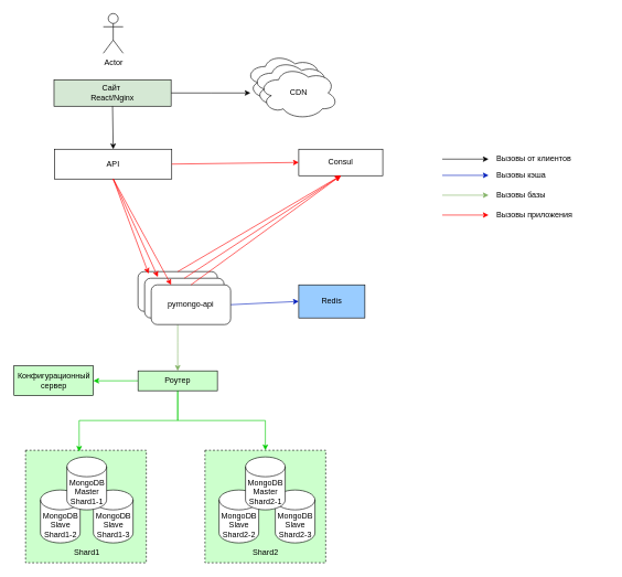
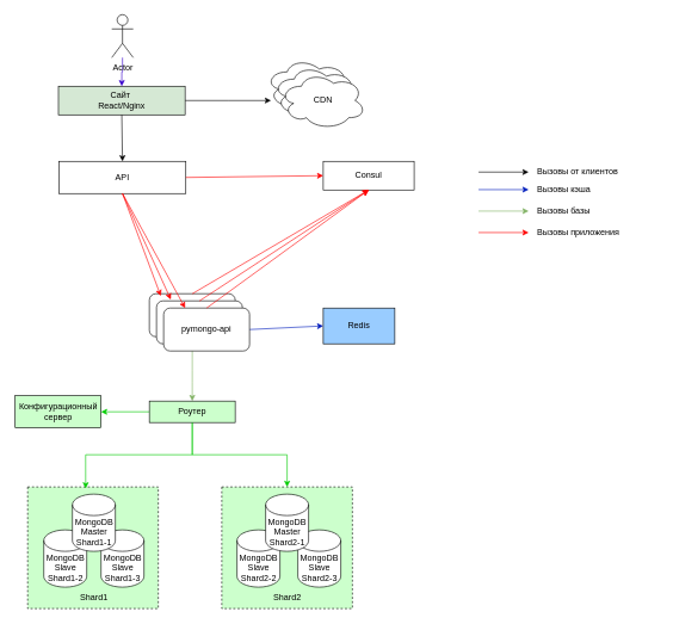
  <mxCell id="0" />
  <mxCell id="1" parent="0" />
  <mxCell id="2" value="" style="rounded=0;whiteSpace=wrap;html=1;dashed=1;fillColor=light-dark(#CCFFCC,var(--ge-dark-color, #121212));" parent="1" vertex="1"><mxGeometry x="309.25" y="680" width="182.5" height="170" as="geometry" /></mxCell>
  <mxCell id="3" value="" style="rounded=0;whiteSpace=wrap;html=1;dashed=1;fillColor=light-dark(#CCFFCC,var(--ge-dark-color, #121212));" parent="1" vertex="1"><mxGeometry x="38" y="680" width="182.5" height="170" as="geometry" /></mxCell>
  <mxCell id="4" style="rounded=0;orthogonalLoop=1;jettySize=auto;html=1;strokeColor=#001DBC;entryX=0;entryY=0.5;entryDx=0;entryDy=0;fillColor=#0050ef;" parent="1" target="13" edge="1"><mxGeometry relative="1" as="geometry"><mxPoint x="480.5" y="400" as="targetPoint" /><mxPoint x="348" y="460" as="sourcePoint" /></mxGeometry></mxCell>
  <mxCell id="5" value="MongoDB&lt;div&gt;Slave&lt;/div&gt;&lt;div&gt;Shard1-2&lt;/div&gt;" style="shape=cylinder3;whiteSpace=wrap;html=1;boundedLbl=1;backgroundOutline=1;size=15;" parent="1" vertex="1"><mxGeometry x="60.5" y="740" width="60" height="80" as="geometry" /></mxCell>
  <mxCell id="6" value="MongoDB&lt;div&gt;Slave&lt;/div&gt;&lt;div&gt;&lt;span style=&quot;background-color: transparent; color: light-dark(rgb(0, 0, 0), rgb(255, 255, 255));&quot;&gt;Shard1-3&lt;/span&gt;&lt;/div&gt;" style="shape=cylinder3;whiteSpace=wrap;html=1;boundedLbl=1;backgroundOutline=1;size=15;" parent="1" vertex="1"><mxGeometry x="140.5" y="740" width="60" height="80" as="geometry" /></mxCell>
  <mxCell id="7" value="MongoDB&lt;div&gt;Slave&lt;/div&gt;&lt;div&gt;Shard2-2&lt;/div&gt;" style="shape=cylinder3;whiteSpace=wrap;html=1;boundedLbl=1;backgroundOutline=1;size=15;" parent="1" vertex="1"><mxGeometry x="330.5" y="740" width="60" height="80" as="geometry" /></mxCell>
  <mxCell id="8" value="MongoDB&lt;div&gt;Slave&lt;/div&gt;&lt;div&gt;Shard2-3&lt;/div&gt;" style="shape=cylinder3;whiteSpace=wrap;html=1;boundedLbl=1;backgroundOutline=1;size=15;" parent="1" vertex="1"><mxGeometry x="415.5" y="740" width="60" height="80" as="geometry" /></mxCell>
  <mxCell id="9" value="Shard1" style="text;html=1;align=center;verticalAlign=middle;whiteSpace=wrap;rounded=0;" parent="1" vertex="1"><mxGeometry x="100.5" y="820" width="60" height="30" as="geometry" /></mxCell>
  <mxCell id="10" value="Shard2" style="text;html=1;align=center;verticalAlign=middle;whiteSpace=wrap;rounded=0;" parent="1" vertex="1"><mxGeometry x="370.5" y="820" width="60" height="30" as="geometry" /></mxCell>
  <mxCell id="11" value="MongoDB&lt;div&gt;Master&lt;/div&gt;&lt;div&gt;Shard1-1&lt;/div&gt;" style="shape=cylinder3;whiteSpace=wrap;html=1;boundedLbl=1;backgroundOutline=1;size=15;" parent="1" vertex="1"><mxGeometry x="100.5" y="690" width="60" height="80" as="geometry" /></mxCell>
  <mxCell id="12" value="MongoDB&lt;div&gt;Master&lt;/div&gt;&lt;div&gt;Shard2-1&lt;/div&gt;" style="shape=cylinder3;whiteSpace=wrap;html=1;boundedLbl=1;backgroundOutline=1;size=15;" parent="1" vertex="1"><mxGeometry x="370.5" y="690" width="60" height="80" as="geometry" /></mxCell>
  <mxCell id="13" value="Redis" style="rounded=0;whiteSpace=wrap;html=1;fillColor=light-dark(#99CCFF,var(--ge-dark-color, #121212));" parent="1" vertex="1"><mxGeometry x="451" y="430" width="100" height="50" as="geometry" /></mxCell>
  <mxCell id="14" value="" style="endArrow=classic;html=1;rounded=0;fillColor=#0050ef;strokeColor=#001DBC;" parent="1" edge="1"><mxGeometry width="50" height="50" relative="1" as="geometry"><mxPoint x="668" y="264.5" as="sourcePoint" /><mxPoint x="738" y="264.5" as="targetPoint" /></mxGeometry></mxCell>
  <mxCell id="15" value="Вызовы кэша" style="text;html=1;align=left;verticalAlign=middle;whiteSpace=wrap;rounded=0;" parent="1" vertex="1"><mxGeometry x="748" y="250" width="120" height="30" as="geometry" /></mxCell>
  <mxCell id="16" value="" style="endArrow=classic;html=1;rounded=0;fillColor=#d5e8d4;strokeColor=#82b366;gradientColor=#97d077;" parent="1" edge="1"><mxGeometry width="50" height="50" relative="1" as="geometry"><mxPoint x="668" y="294.5" as="sourcePoint" /><mxPoint x="738" y="294.5" as="targetPoint" /></mxGeometry></mxCell>
  <mxCell id="17" value="Вызовы базы" style="text;html=1;align=left;verticalAlign=middle;whiteSpace=wrap;rounded=0;" parent="1" vertex="1"><mxGeometry x="748" y="280" width="120" height="30" as="geometry" /></mxCell>
  <mxCell id="18" value="Конфигурационный сервер" style="rounded=0;whiteSpace=wrap;html=1;fillColor=light-dark(#CCFFCC,var(--ge-dark-color, #121212));" parent="1" vertex="1"><mxGeometry x="20.5" y="552.5" width="120" height="45" as="geometry" /></mxCell>
  <mxCell id="19" value="" style="edgeStyle=orthogonalEdgeStyle;rounded=0;orthogonalLoop=1;jettySize=auto;html=1;entryX=0.5;entryY=0;entryDx=0;entryDy=0;entryPerimeter=0;curved=1;fillColor=#d5e8d4;strokeColor=#82b366;exitX=0.5;exitY=1;exitDx=0;exitDy=0;gradientColor=#97d077;" parent="1" source="25" target="22" edge="1"><mxGeometry relative="1" as="geometry"><mxPoint x="268" y="480" as="sourcePoint" /><Array as="points" /><mxPoint x="401" y="690" as="targetPoint" /></mxGeometry></mxCell>
  <mxCell id="20" style="edgeStyle=orthogonalEdgeStyle;rounded=0;orthogonalLoop=1;jettySize=auto;html=1;entryX=0.5;entryY=0;entryDx=0;entryDy=0;strokeColor=light-dark(#00CC00,#FFFFFF);" parent="1" source="22" target="2" edge="1"><mxGeometry relative="1" as="geometry" /></mxCell>
  <mxCell id="21" style="edgeStyle=orthogonalEdgeStyle;rounded=0;orthogonalLoop=1;jettySize=auto;html=1;strokeColor=light-dark(#00CC00,#FFFFFF);" parent="1" source="22" target="18" edge="1"><mxGeometry relative="1" as="geometry" /></mxCell>
  <mxCell id="22" value="Роутер" style="rounded=0;whiteSpace=wrap;html=1;fillColor=light-dark(#CCFFCC,var(--ge-dark-color, #121212));" parent="1" vertex="1"><mxGeometry x="208" y="560" width="120" height="30" as="geometry" /></mxCell>
  <mxCell id="23" style="edgeStyle=orthogonalEdgeStyle;rounded=0;orthogonalLoop=1;jettySize=auto;html=1;entryX=0.444;entryY=0.012;entryDx=0;entryDy=0;entryPerimeter=0;strokeColor=light-dark(#00CC00,#FFFFFF);" parent="1" source="22" target="3" edge="1"><mxGeometry relative="1" as="geometry" /></mxCell>
  <mxCell id="24" value="" style="group" vertex="1" connectable="0" parent="1"><mxGeometry x="208" y="410" width="140" height="80" as="geometry" /></mxCell>
  <mxCell id="25" value="pymongo-api" style="rounded=1;whiteSpace=wrap;html=1;" parent="24" vertex="1"><mxGeometry width="120" height="60" as="geometry" /></mxCell>
  <mxCell id="26" value="pymongo-api" style="rounded=1;whiteSpace=wrap;html=1;" vertex="1" parent="24"><mxGeometry x="10" y="10" width="120" height="60" as="geometry" /></mxCell>
  <mxCell id="27" value="pymongo-api" style="rounded=1;whiteSpace=wrap;html=1;" vertex="1" parent="24"><mxGeometry x="20" y="20" width="120" height="60" as="geometry" /></mxCell>
+ <mxCell id="28" style="edgeStyle=orthogonalEdgeStyle;rounded=0;orthogonalLoop=1;jettySize=auto;html=1;fillColor=#6a00ff;strokeColor=#3700CC;entryX=0.5;entryY=0;entryDx=0;entryDy=0;" edge="1" parent="1" source="29" target="42"><mxGeometry relative="1" as="geometry" /></mxCell>
  <mxCell id="29" value="Actor" style="shape=umlActor;verticalLabelPosition=bottom;verticalAlign=top;html=1;outlineConnect=0;" vertex="1" parent="1"><mxGeometry x="155.5" y="20" width="30" height="60" as="geometry" /></mxCell>
  <mxCell id="30" value="API" style="rounded=0;whiteSpace=wrap;html=1;" vertex="1" parent="1"><mxGeometry x="82" y="225" width="177" height="45" as="geometry" /></mxCell>
  <mxCell id="31" value="Consul" style="rounded=0;whiteSpace=wrap;html=1;" vertex="1" parent="1"><mxGeometry x="451" y="225" width="127" height="40" as="geometry" /></mxCell>
  <mxCell id="32" value="" style="endArrow=classic;html=1;rounded=0;exitX=0.5;exitY=0;exitDx=0;exitDy=0;entryX=0.5;entryY=1;entryDx=0;entryDy=0;strokeColor=light-dark(#FF0000,#FFFFFF);" edge="1" parent="1" source="25" target="31"><mxGeometry width="50" height="50" relative="1" as="geometry"><mxPoint x="388" y="350" as="sourcePoint" /><mxPoint x="438" y="300" as="targetPoint" /></mxGeometry></mxCell>
  <mxCell id="33" value="" style="endArrow=classic;html=1;rounded=0;exitX=0.5;exitY=0;exitDx=0;exitDy=0;entryX=0.5;entryY=1;entryDx=0;entryDy=0;strokeColor=light-dark(#FF0000,#FFFFFF);" edge="1" parent="1" source="26" target="31"><mxGeometry width="50" height="50" relative="1" as="geometry"><mxPoint x="388" y="350" as="sourcePoint" /><mxPoint x="438" y="300" as="targetPoint" /></mxGeometry></mxCell>
  <mxCell id="34" value="" style="endArrow=classic;html=1;rounded=0;exitX=0.5;exitY=0;exitDx=0;exitDy=0;entryX=0.5;entryY=1;entryDx=0;entryDy=0;strokeColor=light-dark(#FF0000,#FFFFFF);" edge="1" parent="1" source="27" target="31"><mxGeometry width="50" height="50" relative="1" as="geometry"><mxPoint x="388" y="350" as="sourcePoint" /><mxPoint x="438" y="300" as="targetPoint" /></mxGeometry></mxCell>
  <mxCell id="35" value="" style="endArrow=classic;html=1;rounded=0;exitX=1;exitY=0.5;exitDx=0;exitDy=0;entryX=0;entryY=0.5;entryDx=0;entryDy=0;strokeColor=light-dark(#FF0000,#FFFFFF);" edge="1" parent="1" source="30" target="31"><mxGeometry width="50" height="50" relative="1" as="geometry"><mxPoint x="388" y="350" as="sourcePoint" /><mxPoint x="438" y="300" as="targetPoint" /></mxGeometry></mxCell>
  <mxCell id="36" value="" style="endArrow=classic;html=1;rounded=0;entryX=0.167;entryY=-0.033;entryDx=0;entryDy=0;exitX=0.5;exitY=1;exitDx=0;exitDy=0;entryPerimeter=0;strokeColor=light-dark(#FF0000,#FFFFFF);" edge="1" parent="1" source="30" target="26"><mxGeometry width="50" height="50" relative="1" as="geometry"><mxPoint x="388" y="350" as="sourcePoint" /><mxPoint x="438" y="300" as="targetPoint" /></mxGeometry></mxCell>
  <mxCell id="37" value="" style="endArrow=classic;html=1;rounded=0;exitX=0.5;exitY=1;exitDx=0;exitDy=0;entryX=0.133;entryY=0.05;entryDx=0;entryDy=0;entryPerimeter=0;strokeColor=light-dark(#FF0000,#FFFFFF);" edge="1" parent="1" source="30" target="25"><mxGeometry width="50" height="50" relative="1" as="geometry"><mxPoint x="388" y="350" as="sourcePoint" /><mxPoint x="438" y="300" as="targetPoint" /></mxGeometry></mxCell>
  <mxCell id="38" value="" style="endArrow=classic;html=1;rounded=0;exitX=0.5;exitY=1;exitDx=0;exitDy=0;entryX=0.25;entryY=0;entryDx=0;entryDy=0;strokeColor=light-dark(#FF0000,#FFFFFF);" edge="1" parent="1" source="30" target="27"><mxGeometry width="50" height="50" relative="1" as="geometry"><mxPoint x="428" y="350" as="sourcePoint" /><mxPoint x="478" y="300" as="targetPoint" /></mxGeometry></mxCell>
  <mxCell id="39" value="" style="endArrow=classic;html=1;rounded=0;strokeColor=light-dark(#FF0000,#FFFFFF);" edge="1" parent="1"><mxGeometry width="50" height="50" relative="1" as="geometry"><mxPoint x="668" y="324.5" as="sourcePoint" /><mxPoint x="738" y="324.5" as="targetPoint" /></mxGeometry></mxCell>
  <mxCell id="40" value="Вызовы приложения" style="text;html=1;align=left;verticalAlign=middle;whiteSpace=wrap;rounded=0;" vertex="1" parent="1"><mxGeometry x="748" y="310" width="170" height="30" as="geometry" /></mxCell>
  <mxCell id="41" style="edgeStyle=orthogonalEdgeStyle;rounded=0;orthogonalLoop=1;jettySize=auto;html=1;" edge="1" parent="1" source="42"><mxGeometry relative="1" as="geometry"><mxPoint x="378" y="140" as="targetPoint" /></mxGeometry></mxCell>
  <mxCell id="42" value="Сайт&amp;nbsp;&lt;div&gt;React/Nginx&lt;/div&gt;" style="rounded=0;whiteSpace=wrap;html=1;fillColor=#d5e8d4;" vertex="1" parent="1"><mxGeometry x="81" y="120" width="177" height="40" as="geometry" /></mxCell>
  <mxCell id="43" value="" style="group" vertex="1" connectable="0" parent="1"><mxGeometry x="370.5" y="80" width="140" height="100" as="geometry" /></mxCell>
  <mxCell id="44" value="" style="ellipse;shape=cloud;whiteSpace=wrap;html=1;" vertex="1" parent="43"><mxGeometry width="120" height="80" as="geometry" /></mxCell>
  <mxCell id="45" value="" style="ellipse;shape=cloud;whiteSpace=wrap;html=1;" vertex="1" parent="43"><mxGeometry x="10" y="10" width="120" height="80" as="geometry" /></mxCell>
  <mxCell id="46" value="CDN" style="ellipse;shape=cloud;whiteSpace=wrap;html=1;" vertex="1" parent="43"><mxGeometry x="20" y="20" width="120" height="80" as="geometry" /></mxCell>
  <mxCell id="47" value="" style="endArrow=classic;html=1;rounded=0;exitX=0.5;exitY=1;exitDx=0;exitDy=0;entryX=0.5;entryY=0;entryDx=0;entryDy=0;" edge="1" parent="1" source="42" target="30"><mxGeometry width="50" height="50" relative="1" as="geometry"><mxPoint x="308" y="350" as="sourcePoint" /><mxPoint x="358" y="300" as="targetPoint" /></mxGeometry></mxCell>
  <mxCell id="48" value="" style="endArrow=classic;html=1;rounded=0;" edge="1" parent="1"><mxGeometry width="50" height="50" relative="1" as="geometry"><mxPoint x="668" y="240" as="sourcePoint" /><mxPoint x="738" y="240" as="targetPoint" /></mxGeometry></mxCell>
  <mxCell id="49" value="Вызовы от клиентов" style="text;html=1;align=left;verticalAlign=middle;whiteSpace=wrap;rounded=0;" vertex="1" parent="1"><mxGeometry x="748" y="225" width="120" height="30" as="geometry" /></mxCell>
